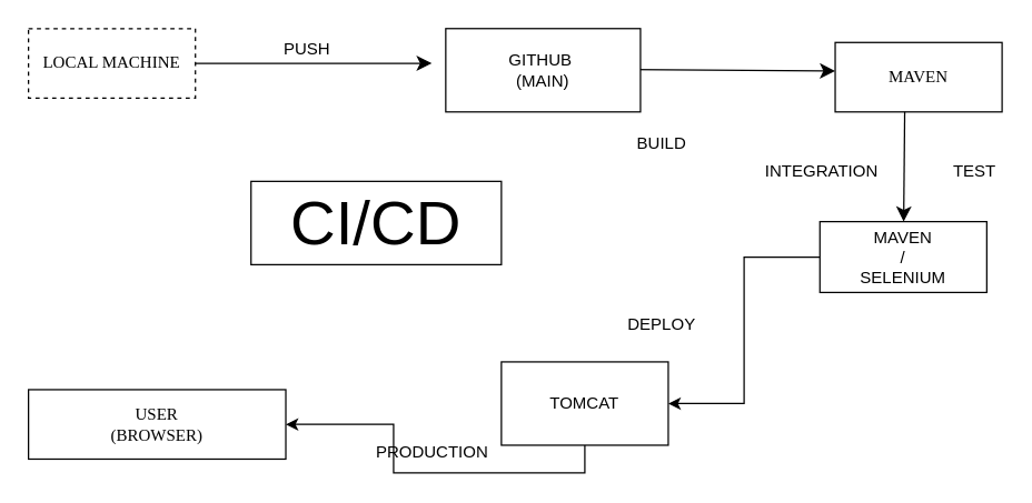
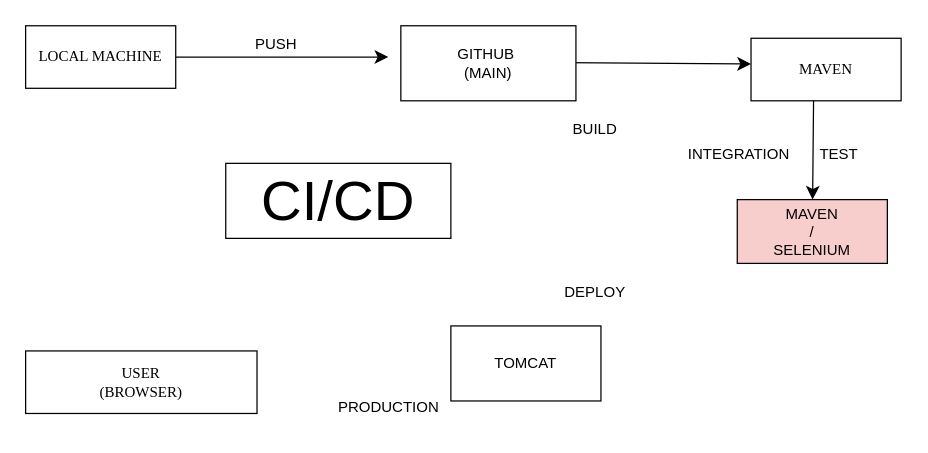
  <mxCell id="0" />
  <mxCell id="1" parent="0" />
  <mxCell id="2" value="MAVEN" style="whiteSpace=wrap;html=1;rounded=0;shadow=0;comic=0;labelBackgroundColor=none;strokeWidth=1;fontFamily=Verdana;fontSize=12;align=center;" parent="1" vertex="1"><mxGeometry x="600" y="30" width="120" height="50" as="geometry" /></mxCell>
  <mxCell id="3" style="edgeStyle=none;html=1;labelBackgroundColor=none;startFill=0;startSize=8;endFill=1;endSize=8;fontFamily=Verdana;fontSize=12;" parent="1" source="4" edge="1"><mxGeometry relative="1" as="geometry"><mxPoint x="310" y="45" as="targetPoint" /><Array as="points" /></mxGeometry></mxCell>
- <mxCell id="4" value="LOCAL MACHINE" style="whiteSpace=wrap;html=1;rounded=0;shadow=0;comic=0;labelBackgroundColor=none;strokeWidth=1;fontFamily=Verdana;fontSize=12;align=center;dashed=1;" parent="1" vertex="1"><mxGeometry x="20" y="20" width="120" height="50" as="geometry" /></mxCell>
+ <mxCell id="4" value="LOCAL MACHINE" style="whiteSpace=wrap;html=1;rounded=0;shadow=0;comic=0;labelBackgroundColor=none;strokeWidth=1;fontFamily=Verdana;fontSize=12;align=center;" parent="1" vertex="1"><mxGeometry x="20" y="20" width="120" height="50" as="geometry" /></mxCell>
  <mxCell id="5" style="edgeStyle=none;html=1;labelBackgroundColor=none;startFill=0;startSize=8;endFill=1;endSize=8;fontFamily=Verdana;fontSize=12;" parent="1" edge="1"><mxGeometry relative="1" as="geometry"><mxPoint x="450" y="49.46" as="sourcePoint" /><mxPoint x="600" y="50.531" as="targetPoint" /></mxGeometry></mxCell>
  <mxCell id="6" value="USER&lt;div&gt;(BROWSER)&lt;/div&gt;" style="whiteSpace=wrap;html=1;rounded=0;shadow=0;comic=0;labelBackgroundColor=none;strokeWidth=1;fontFamily=Verdana;fontSize=12;align=center;" parent="1" vertex="1"><mxGeometry x="20" y="280" width="185" height="50" as="geometry" /></mxCell>
  <mxCell id="7" style="edgeStyle=none;html=1;labelBackgroundColor=none;startFill=0;startSize=8;endFill=1;endSize=8;fontFamily=Verdana;fontSize=12;" parent="1" target="10" edge="1"><mxGeometry relative="1" as="geometry"><mxPoint x="650" y="80" as="sourcePoint" /><mxPoint x="650" y="189" as="targetPoint" /></mxGeometry></mxCell>
  <mxCell id="8" value="GITHUB&amp;nbsp;&lt;div&gt;(MAIN)&lt;/div&gt;" style="rounded=0;whiteSpace=wrap;html=1;" vertex="1" parent="1"><mxGeometry x="320" y="20" width="140" height="60" as="geometry" /></mxCell>
- <mxCell id="9" style="edgeStyle=orthogonalEdgeStyle;rounded=0;orthogonalLoop=1;jettySize=auto;html=1;entryX=1;entryY=0.5;entryDx=0;entryDy=0;" edge="1" parent="1" source="10" target="12"><mxGeometry relative="1" as="geometry"><mxPoint x="649" y="250" as="targetPoint" /></mxGeometry></mxCell>
- <mxCell id="10" value="MAVEN&lt;div&gt;/&lt;/div&gt;&lt;div&gt;SELENIUM&lt;/div&gt;" style="rounded=0;whiteSpace=wrap;html=1;" vertex="1" parent="1"><mxGeometry x="589" y="159" width="120" height="51" as="geometry" /></mxCell>
- <mxCell id="11" style="edgeStyle=orthogonalEdgeStyle;rounded=0;orthogonalLoop=1;jettySize=auto;html=1;exitX=0.5;exitY=1;exitDx=0;exitDy=0;entryX=1;entryY=0.5;entryDx=0;entryDy=0;" edge="1" parent="1" source="12" target="6"><mxGeometry relative="1" as="geometry" /></mxCell>
+ <mxCell id="10" value="MAVEN&lt;div&gt;/&lt;/div&gt;&lt;div&gt;SELENIUM&lt;/div&gt;" style="rounded=0;whiteSpace=wrap;html=1;fillColor=#f8cecc;" vertex="1" parent="1"><mxGeometry x="589" y="159" width="120" height="51" as="geometry" /></mxCell>
  <mxCell id="12" value="TOMCAT" style="rounded=0;whiteSpace=wrap;html=1;" vertex="1" parent="1"><mxGeometry x="360" y="260" width="120" height="60" as="geometry" /></mxCell>
  <mxCell id="13" value="PUSH" style="text;html=1;align=center;verticalAlign=middle;resizable=0;points=[];autosize=1;strokeColor=none;fillColor=none;" vertex="1" parent="1"><mxGeometry x="190" y="20" width="60" height="30" as="geometry" /></mxCell>
  <mxCell id="14" value="BUILD" style="text;html=1;align=center;verticalAlign=middle;resizable=0;points=[];autosize=1;strokeColor=none;fillColor=none;" vertex="1" parent="1"><mxGeometry x="445" y="88" width="60" height="30" as="geometry" /></mxCell>
- <mxCell id="15" value="TEST" style="text;html=1;align=center;verticalAlign=middle;resizable=0;points=[];autosize=1;strokeColor=none;fillColor=none;" vertex="1" parent="1"><mxGeometry x="675" y="108" width="50" height="30" as="geometry" /></mxCell>
+ <mxCell id="15" value="TEST" style="text;html=1;align=center;verticalAlign=middle;resizable=0;points=[];autosize=1;strokeColor=none;fillColor=none;" vertex="1" parent="1"><mxGeometry x="645" y="108" width="50" height="30" as="geometry" /></mxCell>
  <mxCell id="16" value="&lt;font style=&quot;font-size: 45px;&quot;&gt;CI/CD&lt;/font&gt;" style="rounded=0;whiteSpace=wrap;html=1;" vertex="1" parent="1"><mxGeometry x="180" y="130" width="180" height="60" as="geometry" /></mxCell>
  <mxCell id="17" value="INTEGRATION" style="text;html=1;align=center;verticalAlign=middle;resizable=0;points=[];autosize=1;strokeColor=none;fillColor=none;" vertex="1" parent="1"><mxGeometry x="540" y="108" width="100" height="30" as="geometry" /></mxCell>
  <mxCell id="18" value="DEPLOY" style="text;html=1;align=center;verticalAlign=middle;resizable=0;points=[];autosize=1;strokeColor=none;fillColor=none;" vertex="1" parent="1"><mxGeometry x="440" y="218" width="70" height="30" as="geometry" /></mxCell>
  <mxCell id="19" value="PRODUCTION" style="text;html=1;align=center;verticalAlign=middle;resizable=0;points=[];autosize=1;strokeColor=none;fillColor=none;" vertex="1" parent="1"><mxGeometry x="260" y="310" width="100" height="30" as="geometry" /></mxCell>
